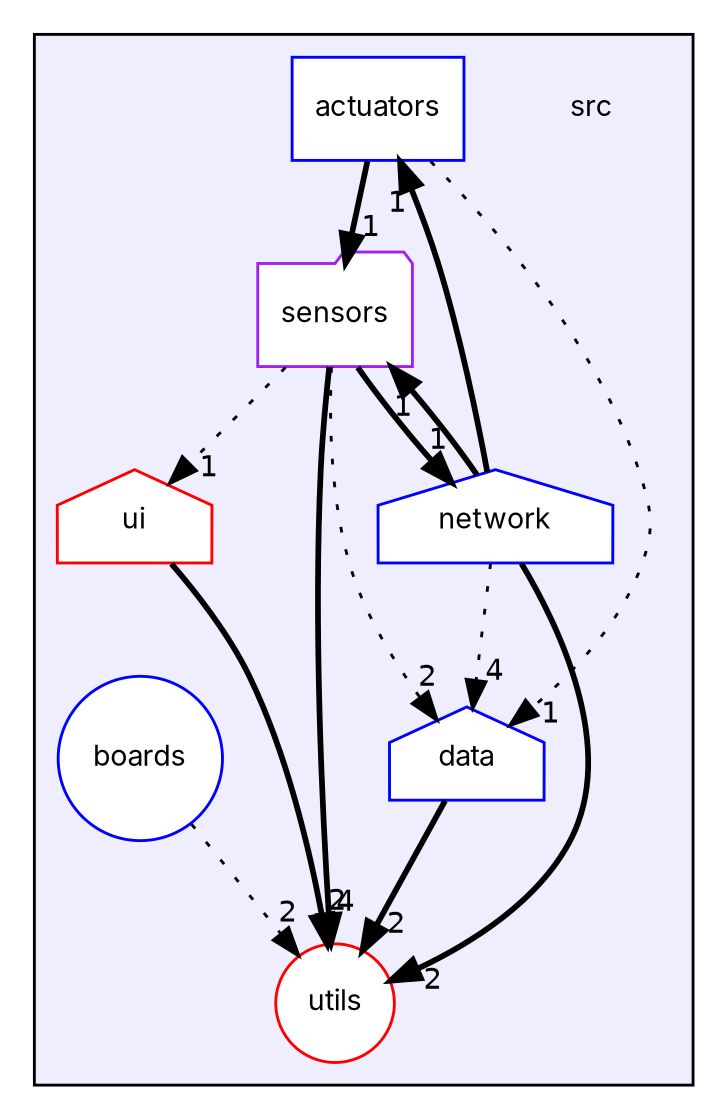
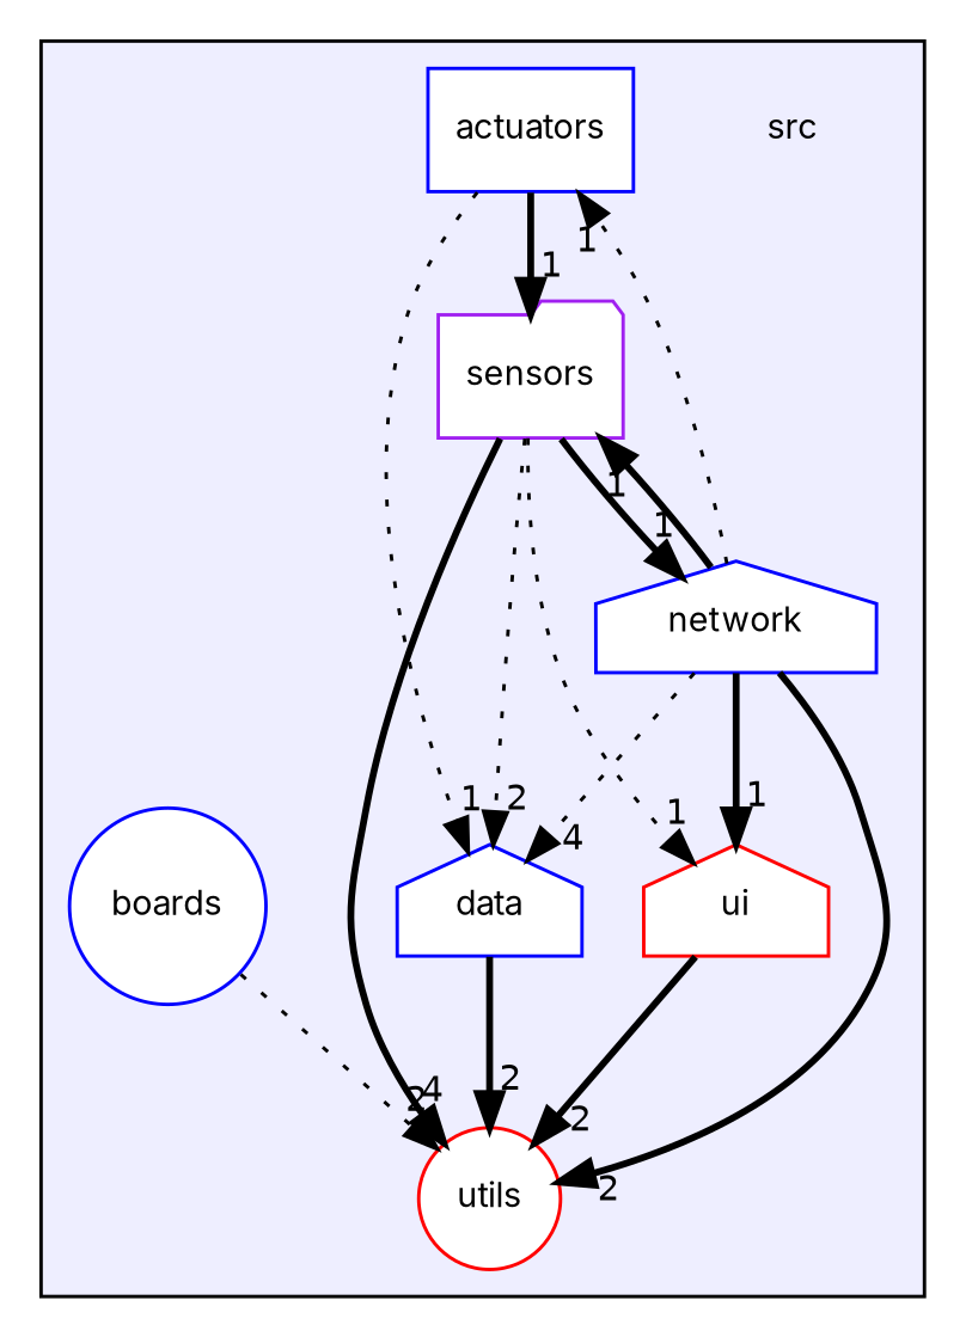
  digraph {
    compound=true
    fontname=Inter
    node [color=blue fontname=Inter fontsize=10 shape=house fillcolor=white style=filled]
    edge [fontname=Inter headlabel=1 labeldistance=1.5 labelfontname=Helvetica labelfontsize=10 style=bold]
    n1 [color=red label=src shape=plaintext fillcolor="" style=""]
    n2 [label=actuators shape=box]
    n3 [label=boards shape=circle]
    n4 [label=data]
    n5 [label=network]
    n6 [color=purple label=sensors shape=folder]
    n7 [color=red label=ui]
    n8 [color=red label=utils shape=circle]
    subgraph cluster_1 {
      bgcolor="#eeeeff"
      pencolor=black
      n1
      n2
      n3
      n4
      n5
      n6
      n7
      n8
    }
    n2 -> n4 [style=dotted]
    n2 -> n6
    n3 -> n8 [headlabel=2 style=dotted]
    n4 -> n8 [headlabel=2]
-   n5 -> n2
+   n5 -> n2 [style=dotted]
    n5 -> n4 [headlabel=4 style=dotted]
    n5 -> n6
+   n5 -> n7
    n5 -> n8 [headlabel=2]
    n6 -> n4 [headlabel=2 style=dotted]
    n6 -> n5
    n6 -> n7 [style=dotted]
    n6 -> n8 [headlabel=4]
    n7 -> n8 [headlabel=2]
  }
